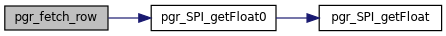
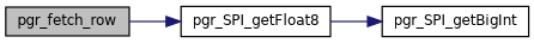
  digraph {
    rankdir=LR
    node [color=black fillcolor=white fontname=Helvetica fontsize=10 shape=record style=filled]
    edge [color=midnightblue fontname=Helvetica fontsize=10 labelfontname=Helvetica labelfontsize=10 style=solid]
    n1 [fillcolor=grey75 fontcolor=black height=0.2 label=pgr_fetch_row width=0.4]
-   n2 [height=0.2 label=pgr_SPI_getFloat0 width=0.4]
-   n3 [height=0.2 label=pgr_SPI_getFloat width=0.4]
+   n2 [height=0.2 label=pgr_SPI_getFloat8 width=0.4]
+   n3 [height=0.2 label=pgr_SPI_getBigInt width=0.4]
    n1 -> n2
    n2 -> n3
  }
